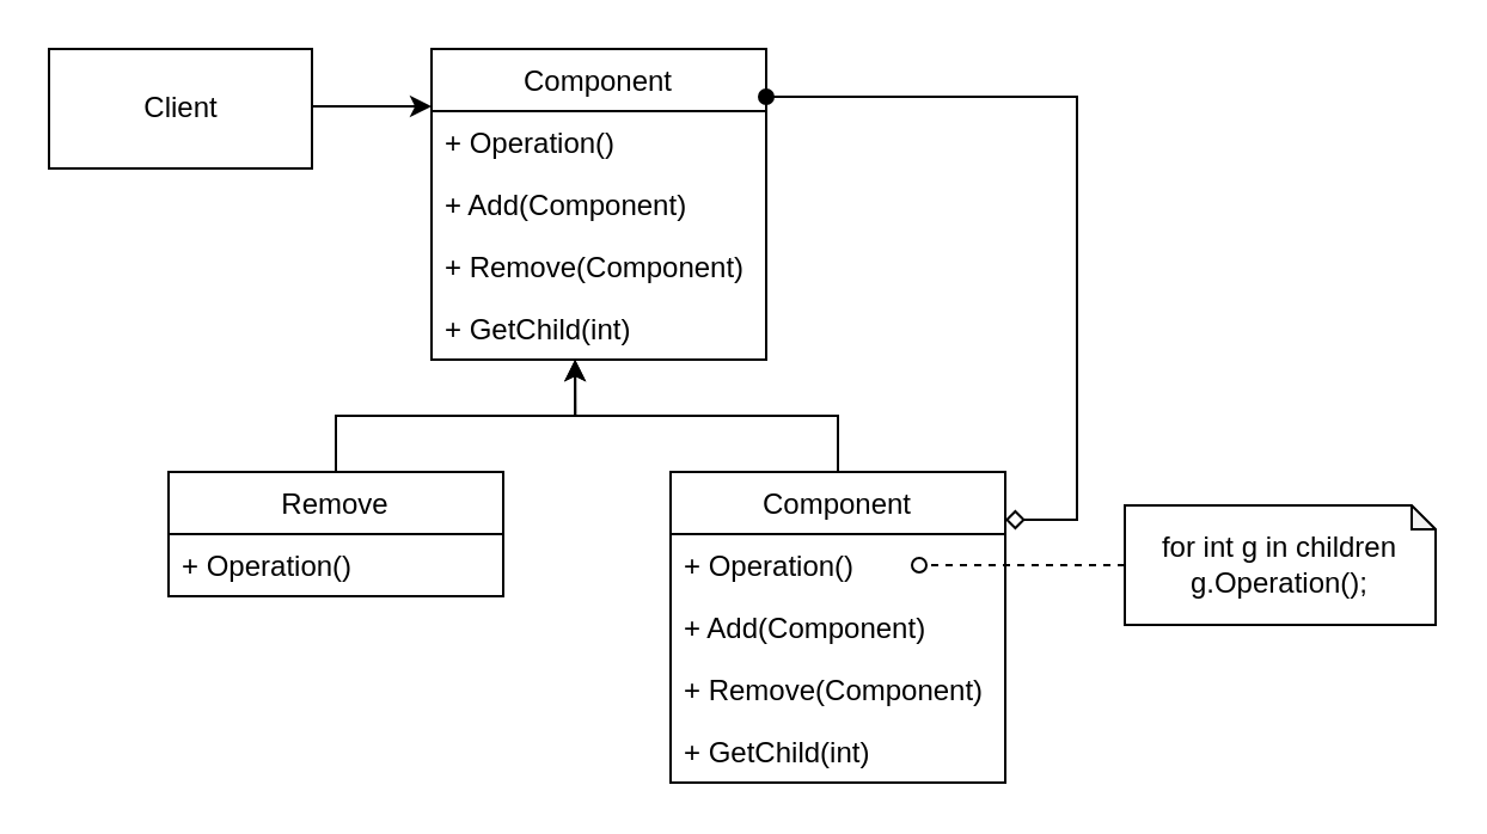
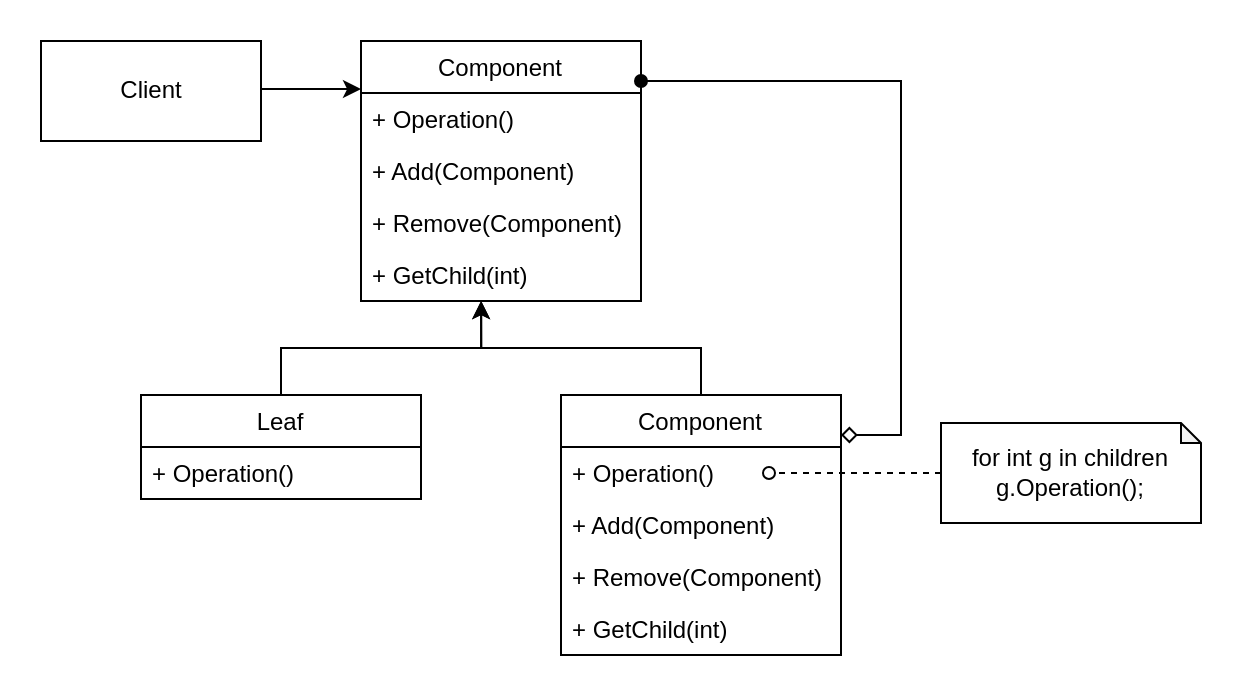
  <mxCell id="0" />
  <mxCell id="1" parent="0" />
  <mxCell id="2" style="edgeStyle=orthogonalEdgeStyle;rounded=0;orthogonalLoop=1;jettySize=auto;html=1;entryX=0;entryY=0.185;entryDx=0;entryDy=0;entryPerimeter=0;" edge="1" parent="1" source="3" target="5"><mxGeometry relative="1" as="geometry"><Array as="points"><mxPoint x="180" y="44" /><mxPoint x="180" y="44" /></Array></mxGeometry></mxCell>
  <mxCell id="3" value="Client" style="html=1;" vertex="1" parent="1"><mxGeometry x="20" y="20" width="110" height="50" as="geometry" /></mxCell>
  <mxCell id="4" style="edgeStyle=orthogonalEdgeStyle;rounded=0;orthogonalLoop=1;jettySize=auto;html=1;endArrow=diamond;endFill=0;startArrow=oval;startFill=1;" edge="1" parent="1" source="5" target="11"><mxGeometry relative="1" as="geometry"><mxPoint x="400" y="190" as="targetPoint" /><Array as="points"><mxPoint x="450" y="40" /><mxPoint x="450" y="217" /></Array></mxGeometry></mxCell>
  <mxCell id="5" value="Component" style="swimlane;fontStyle=0;childLayout=stackLayout;horizontal=1;startSize=26;fillColor=none;horizontalStack=0;resizeParent=1;resizeParentMax=0;resizeLast=0;collapsible=1;marginBottom=0;" vertex="1" parent="1"><mxGeometry x="180" y="20" width="140" height="130" as="geometry" /></mxCell>
  <mxCell id="6" value="+ Operation()" style="text;strokeColor=none;fillColor=none;align=left;verticalAlign=top;spacingLeft=4;spacingRight=4;overflow=hidden;rotatable=0;points=[[0,0.5],[1,0.5]];portConstraint=eastwest;" vertex="1" parent="5"><mxGeometry y="26" width="140" height="26" as="geometry" /></mxCell>
  <mxCell id="7" value="+ Add(Component)" style="text;strokeColor=none;fillColor=none;align=left;verticalAlign=top;spacingLeft=4;spacingRight=4;overflow=hidden;rotatable=0;points=[[0,0.5],[1,0.5]];portConstraint=eastwest;" vertex="1" parent="5"><mxGeometry y="52" width="140" height="26" as="geometry" /></mxCell>
  <mxCell id="8" value="+ Remove(Component)" style="text;strokeColor=none;fillColor=none;align=left;verticalAlign=top;spacingLeft=4;spacingRight=4;overflow=hidden;rotatable=0;points=[[0,0.5],[1,0.5]];portConstraint=eastwest;" vertex="1" parent="5"><mxGeometry y="78" width="140" height="26" as="geometry" /></mxCell>
  <mxCell id="9" value="+ GetChild(int)" style="text;strokeColor=none;fillColor=none;align=left;verticalAlign=top;spacingLeft=4;spacingRight=4;overflow=hidden;rotatable=0;points=[[0,0.5],[1,0.5]];portConstraint=eastwest;" vertex="1" parent="5"><mxGeometry y="104" width="140" height="26" as="geometry" /></mxCell>
  <mxCell id="10" style="edgeStyle=orthogonalEdgeStyle;rounded=0;orthogonalLoop=1;jettySize=auto;html=1;entryX=0.429;entryY=1;entryDx=0;entryDy=0;entryPerimeter=0;" edge="1" parent="1" source="11" target="9"><mxGeometry relative="1" as="geometry" /></mxCell>
  <mxCell id="11" value="Component" style="swimlane;fontStyle=0;childLayout=stackLayout;horizontal=1;startSize=26;fillColor=none;horizontalStack=0;resizeParent=1;resizeParentMax=0;resizeLast=0;collapsible=1;marginBottom=0;" vertex="1" parent="1"><mxGeometry x="280" y="197" width="140" height="130" as="geometry" /></mxCell>
  <mxCell id="12" value="+ Operation()" style="text;strokeColor=none;fillColor=none;align=left;verticalAlign=top;spacingLeft=4;spacingRight=4;overflow=hidden;rotatable=0;points=[[0,0.5],[1,0.5]];portConstraint=eastwest;" vertex="1" parent="11"><mxGeometry y="26" width="140" height="26" as="geometry" /></mxCell>
  <mxCell id="13" value="+ Add(Component)" style="text;strokeColor=none;fillColor=none;align=left;verticalAlign=top;spacingLeft=4;spacingRight=4;overflow=hidden;rotatable=0;points=[[0,0.5],[1,0.5]];portConstraint=eastwest;" vertex="1" parent="11"><mxGeometry y="52" width="140" height="26" as="geometry" /></mxCell>
  <mxCell id="14" value="+ Remove(Component)" style="text;strokeColor=none;fillColor=none;align=left;verticalAlign=top;spacingLeft=4;spacingRight=4;overflow=hidden;rotatable=0;points=[[0,0.5],[1,0.5]];portConstraint=eastwest;" vertex="1" parent="11"><mxGeometry y="78" width="140" height="26" as="geometry" /></mxCell>
  <mxCell id="15" value="+ GetChild(int)" style="text;strokeColor=none;fillColor=none;align=left;verticalAlign=top;spacingLeft=4;spacingRight=4;overflow=hidden;rotatable=0;points=[[0,0.5],[1,0.5]];portConstraint=eastwest;" vertex="1" parent="11"><mxGeometry y="104" width="140" height="26" as="geometry" /></mxCell>
  <mxCell id="16" style="edgeStyle=orthogonalEdgeStyle;rounded=0;orthogonalLoop=1;jettySize=auto;html=1;entryX=0.429;entryY=1;entryDx=0;entryDy=0;entryPerimeter=0;" edge="1" parent="1" source="17" target="9"><mxGeometry relative="1" as="geometry" /></mxCell>
- <mxCell id="17" value="Remove" style="swimlane;fontStyle=0;childLayout=stackLayout;horizontal=1;startSize=26;fillColor=none;horizontalStack=0;resizeParent=1;resizeParentMax=0;resizeLast=0;collapsible=1;marginBottom=0;" vertex="1" parent="1"><mxGeometry x="70" y="197" width="140" height="52" as="geometry" /></mxCell>
+ <mxCell id="17" value="Leaf" style="swimlane;fontStyle=0;childLayout=stackLayout;horizontal=1;startSize=26;fillColor=none;horizontalStack=0;resizeParent=1;resizeParentMax=0;resizeLast=0;collapsible=1;marginBottom=0;" vertex="1" parent="1"><mxGeometry x="70" y="197" width="140" height="52" as="geometry" /></mxCell>
  <mxCell id="18" value="+ Operation()" style="text;strokeColor=none;fillColor=none;align=left;verticalAlign=top;spacingLeft=4;spacingRight=4;overflow=hidden;rotatable=0;points=[[0,0.5],[1,0.5]];portConstraint=eastwest;" vertex="1" parent="17"><mxGeometry y="26" width="140" height="26" as="geometry" /></mxCell>
  <mxCell id="19" style="edgeStyle=orthogonalEdgeStyle;rounded=0;orthogonalLoop=1;jettySize=auto;html=1;endArrow=oval;endFill=0;dashed=1;exitX=0;exitY=0.5;exitDx=0;exitDy=0;exitPerimeter=0;" edge="1" parent="1" source="20"><mxGeometry relative="1" as="geometry"><mxPoint x="434" y="236" as="sourcePoint" /><mxPoint x="384" y="236" as="targetPoint" /></mxGeometry></mxCell>
  <mxCell id="20" value="for int g in children&lt;br&gt;g.Operation();&lt;br&gt;" style="shape=note;whiteSpace=wrap;html=1;backgroundOutline=1;darkOpacity=0.05;size=10;" vertex="1" parent="1"><mxGeometry x="470" y="211" width="130" height="50" as="geometry" /></mxCell>
